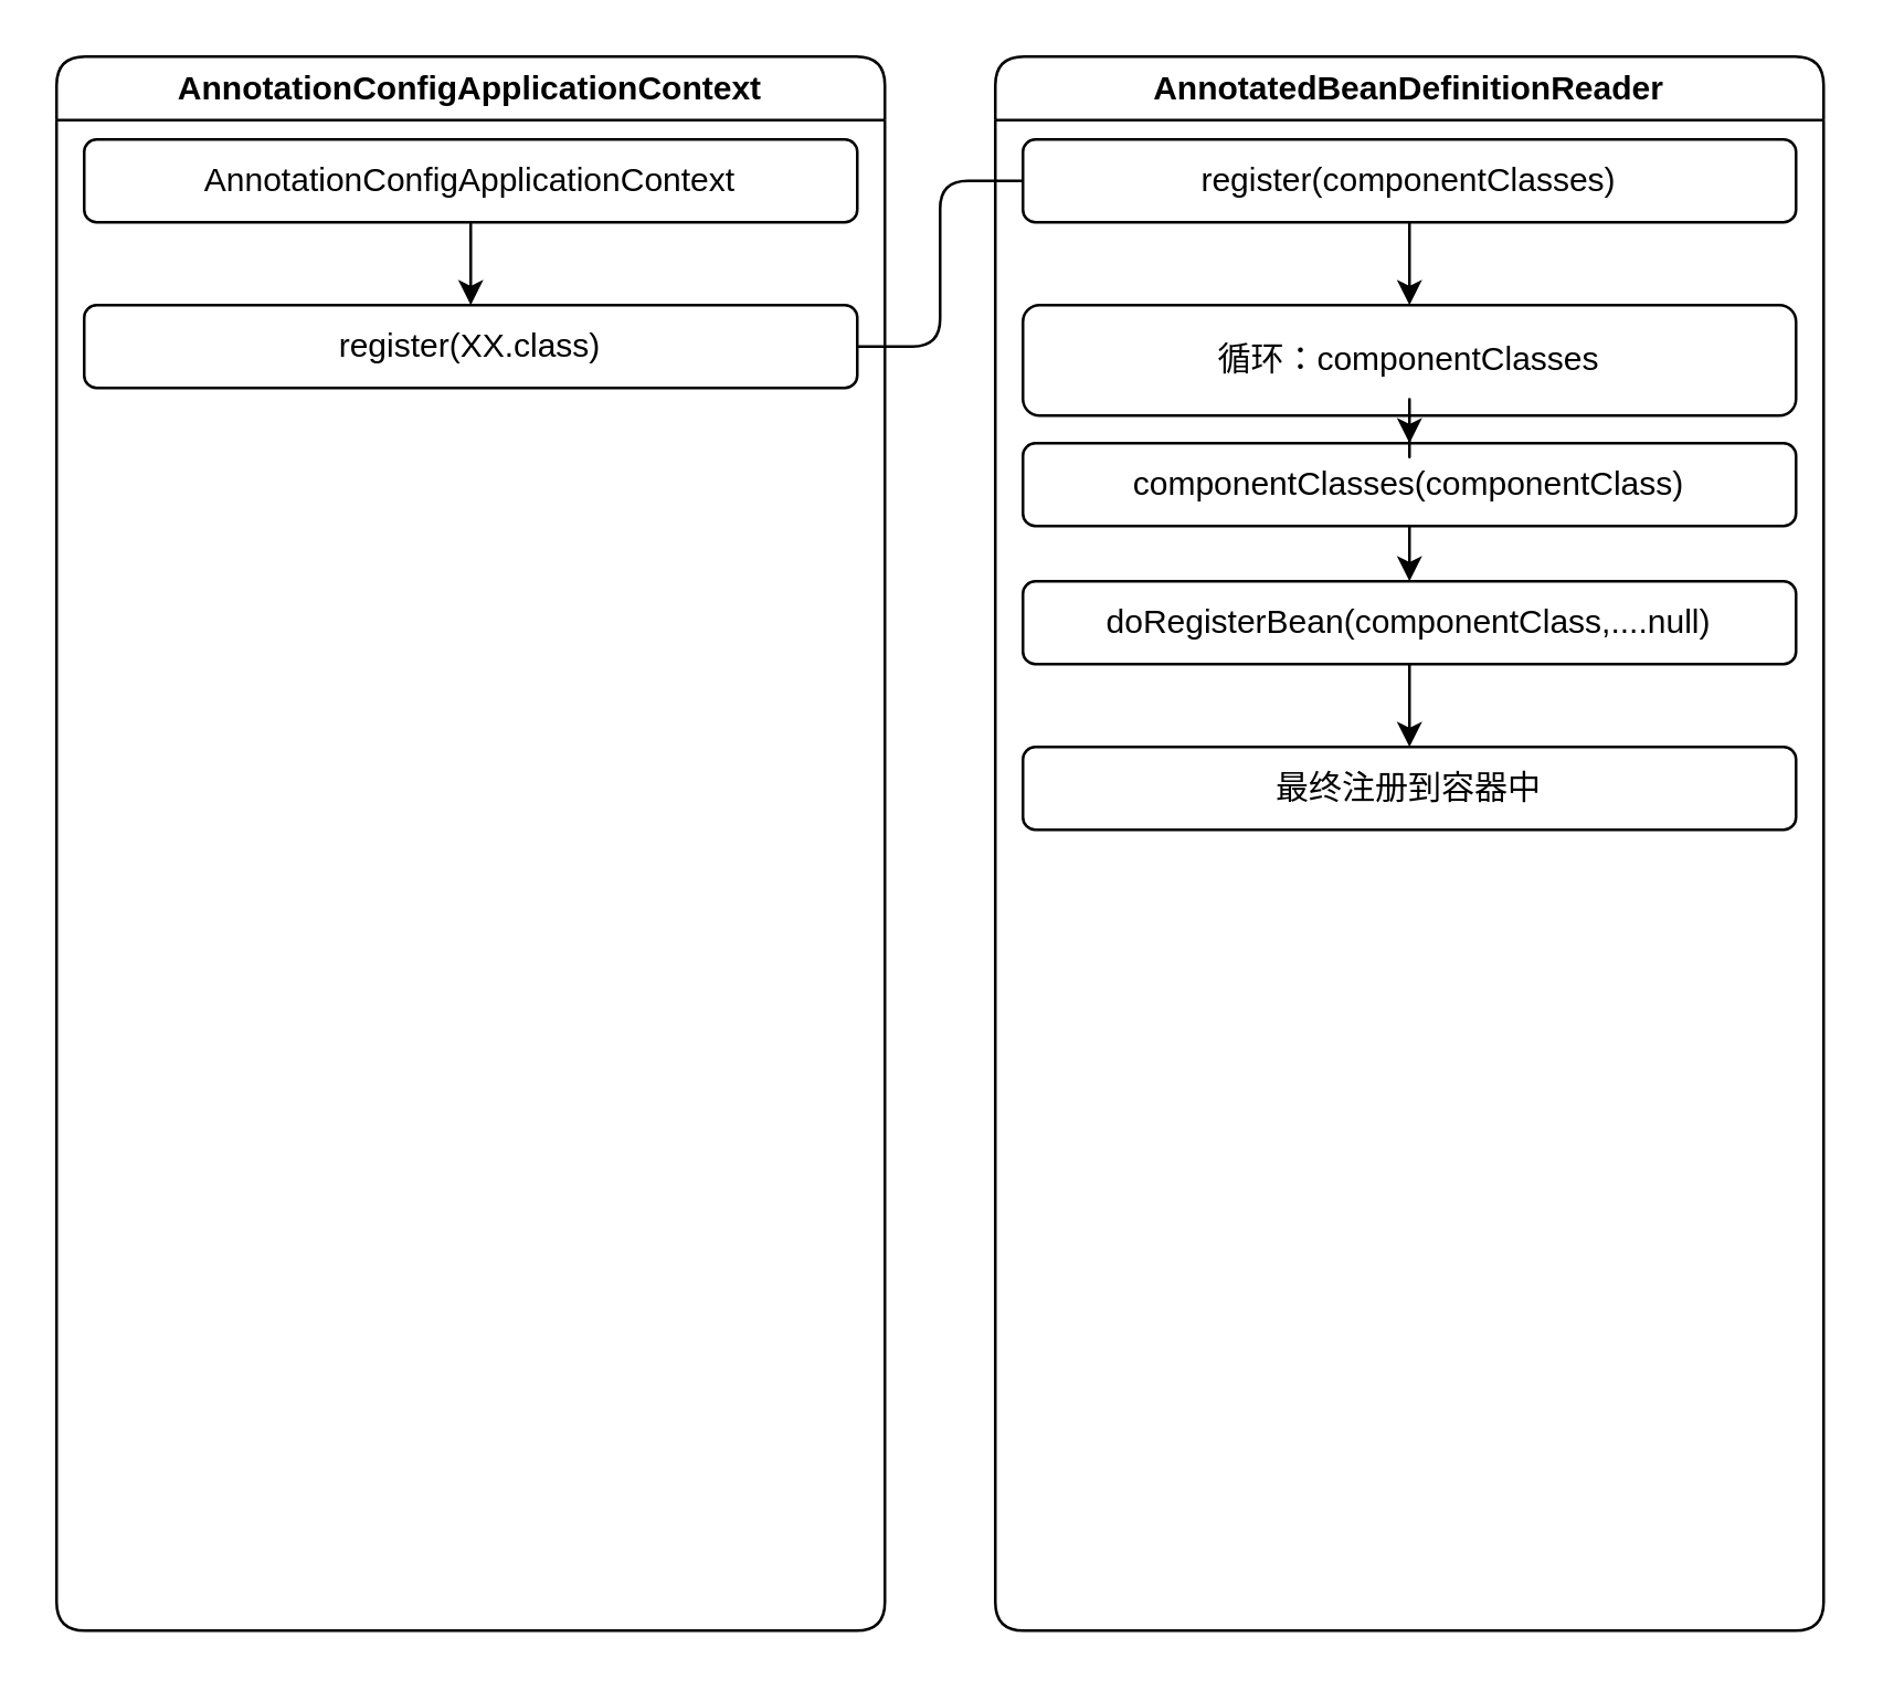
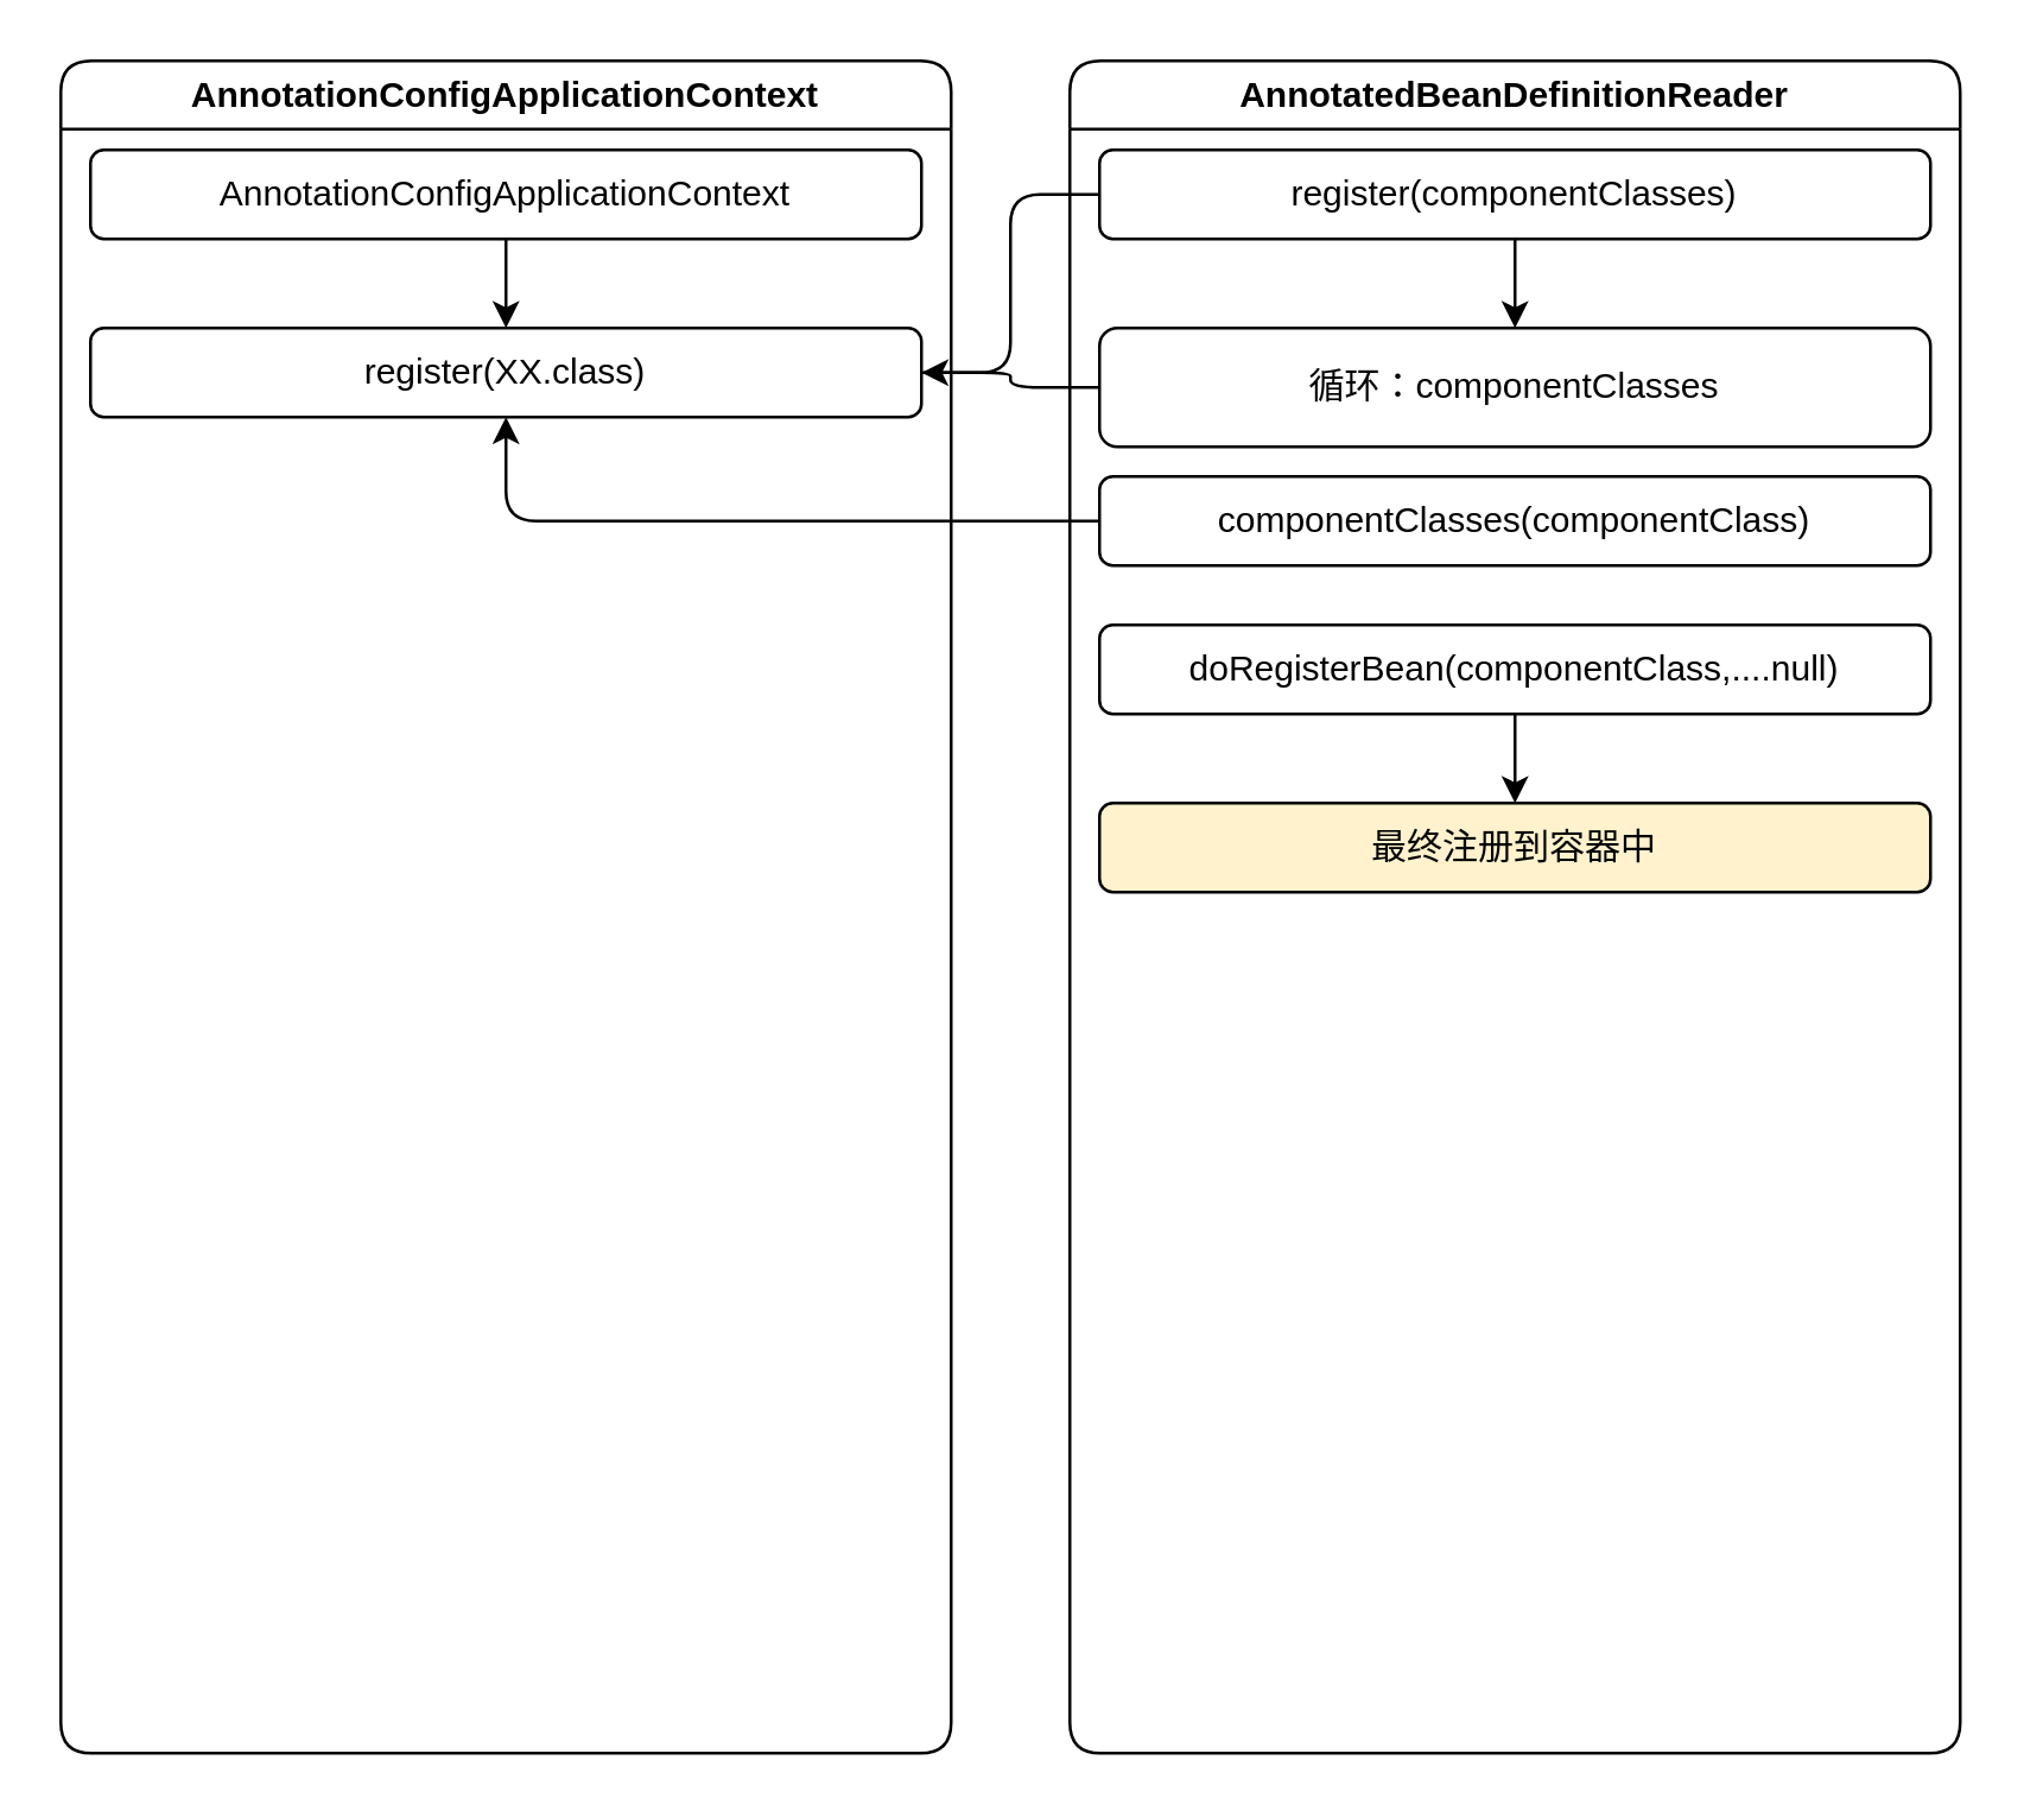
  <mxCell id="0" />
  <mxCell id="1" parent="0" />
  <mxCell id="2" value="AnnotationConfigApplicationContext" style="swimlane;whiteSpace=wrap;swimlaneFillColor=#ffffff;glass=0;shadow=0;sketch=0;rounded=1;" vertex="1" parent="1"><mxGeometry x="20" y="20" width="300" height="570" as="geometry" /></mxCell>
  <mxCell id="3" value="AnnotationConfigApplicationContext" style="whiteSpace=wrap;html=1;rounded=1;" vertex="1" parent="2"><mxGeometry x="10.0" y="30.0" width="280" height="30" as="geometry" /></mxCell>
  <mxCell id="4" value="register(XX.class)" style="whiteSpace=wrap;html=1;rounded=1;" vertex="1" parent="2"><mxGeometry x="10.0" y="90.0" width="280" height="30" as="geometry" /></mxCell>
  <mxCell id="5" value="" style="edgeStyle=orthogonalEdgeStyle;orthogonalLoop=1;jettySize=auto;html=1;" edge="1" parent="2" source="3" target="4"><mxGeometry relative="1" as="geometry" /></mxCell>
  <mxCell id="6" value="AnnotatedBeanDefinitionReader" style="swimlane;whiteSpace=wrap;swimlaneFillColor=#ffffff;glass=0;shadow=0;sketch=0;rounded=1;" vertex="1" parent="1"><mxGeometry x="360" y="20" width="300.0" height="570" as="geometry" /></mxCell>
  <mxCell id="7" value="register(componentClasses)" style="whiteSpace=wrap;html=1;rounded=1;" vertex="1" parent="6"><mxGeometry x="10.0" y="30.0" width="280" height="30" as="geometry" /></mxCell>
  <mxCell id="8" value="循环：componentClasses" style="whiteSpace=wrap;html=1;rounded=1;" vertex="1" parent="6"><mxGeometry x="10.0" y="90.0" width="280" height="40" as="geometry" /></mxCell>
  <mxCell id="9" value="" style="edgeStyle=orthogonalEdgeStyle;orthogonalLoop=1;jettySize=auto;html=1;" edge="1" parent="6" source="7" target="8"><mxGeometry relative="1" as="geometry" /></mxCell>
  <mxCell id="10" value="componentClasses(componentClass)" style="whiteSpace=wrap;html=1;rounded=1;" vertex="1" parent="6"><mxGeometry x="10.0" y="140.0" width="280" height="30" as="geometry" /></mxCell>
- <mxCell id="11" value="" style="edgeStyle=orthogonalEdgeStyle;orthogonalLoop=1;jettySize=auto;html=1;" edge="1" parent="6" source="8" target="10"><mxGeometry relative="1" as="geometry" /></mxCell>
+ <mxCell id="11" value="" style="edgeStyle=orthogonalEdgeStyle;orthogonalLoop=1;jettySize=auto;html=1;" edge="1" parent="6" source="8" target="4"><mxGeometry relative="1" as="geometry" /></mxCell>
  <mxCell id="12" value="doRegisterBean(componentClass,....null)" style="whiteSpace=wrap;html=1;rounded=1;" vertex="1" parent="6"><mxGeometry x="10.0" y="190.0" width="280" height="30" as="geometry" /></mxCell>
- <mxCell id="13" value="" style="edgeStyle=orthogonalEdgeStyle;orthogonalLoop=1;jettySize=auto;html=1;" edge="1" parent="6" source="10" target="12"><mxGeometry relative="1" as="geometry" /></mxCell>
- <mxCell id="14" value="最终注册到容器中" style="whiteSpace=wrap;html=1;rounded=1;" vertex="1" parent="6"><mxGeometry x="10.0" y="250.0" width="280" height="30" as="geometry" /></mxCell>
+ <mxCell id="13" value="" style="edgeStyle=orthogonalEdgeStyle;orthogonalLoop=1;jettySize=auto;html=1;" edge="1" parent="6" source="10" target="4"><mxGeometry relative="1" as="geometry" /></mxCell>
+ <mxCell id="14" value="最终注册到容器中" style="whiteSpace=wrap;html=1;rounded=1;fillColor=#fff2cc;" vertex="1" parent="6"><mxGeometry x="10.0" y="250.0" width="280" height="30" as="geometry" /></mxCell>
  <mxCell id="15" value="" style="edgeStyle=orthogonalEdgeStyle;orthogonalLoop=1;jettySize=auto;html=1;" edge="1" parent="6" source="12" target="14"><mxGeometry relative="1" as="geometry" /></mxCell>
  <mxCell id="16" style="edgeStyle=orthogonalEdgeStyle;orthogonalLoop=1;jettySize=auto;html=1;entryX=0;entryY=0.5;entryDx=0;entryDy=0;endArrow=none;" edge="1" parent="1" source="4" target="7"><mxGeometry relative="1" as="geometry" /></mxCell>
